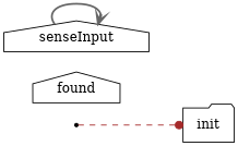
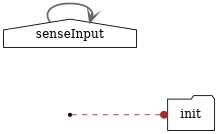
  digraph {
    fontname="DejaVu Serif"
    rankdir=LR
    node [fontname="DejaVu Serif" shape=house]
    edge [fontname="DejaVu Serif"]
    iniziale [shape=point]
    init [shape=folder]
-   found
    senseInput
    iniziale -> init [arrowhead=dot color=brown style=dashed]
    senseInput -> senseInput [arrowhead=vee color=gray40 style=bold]
  }
